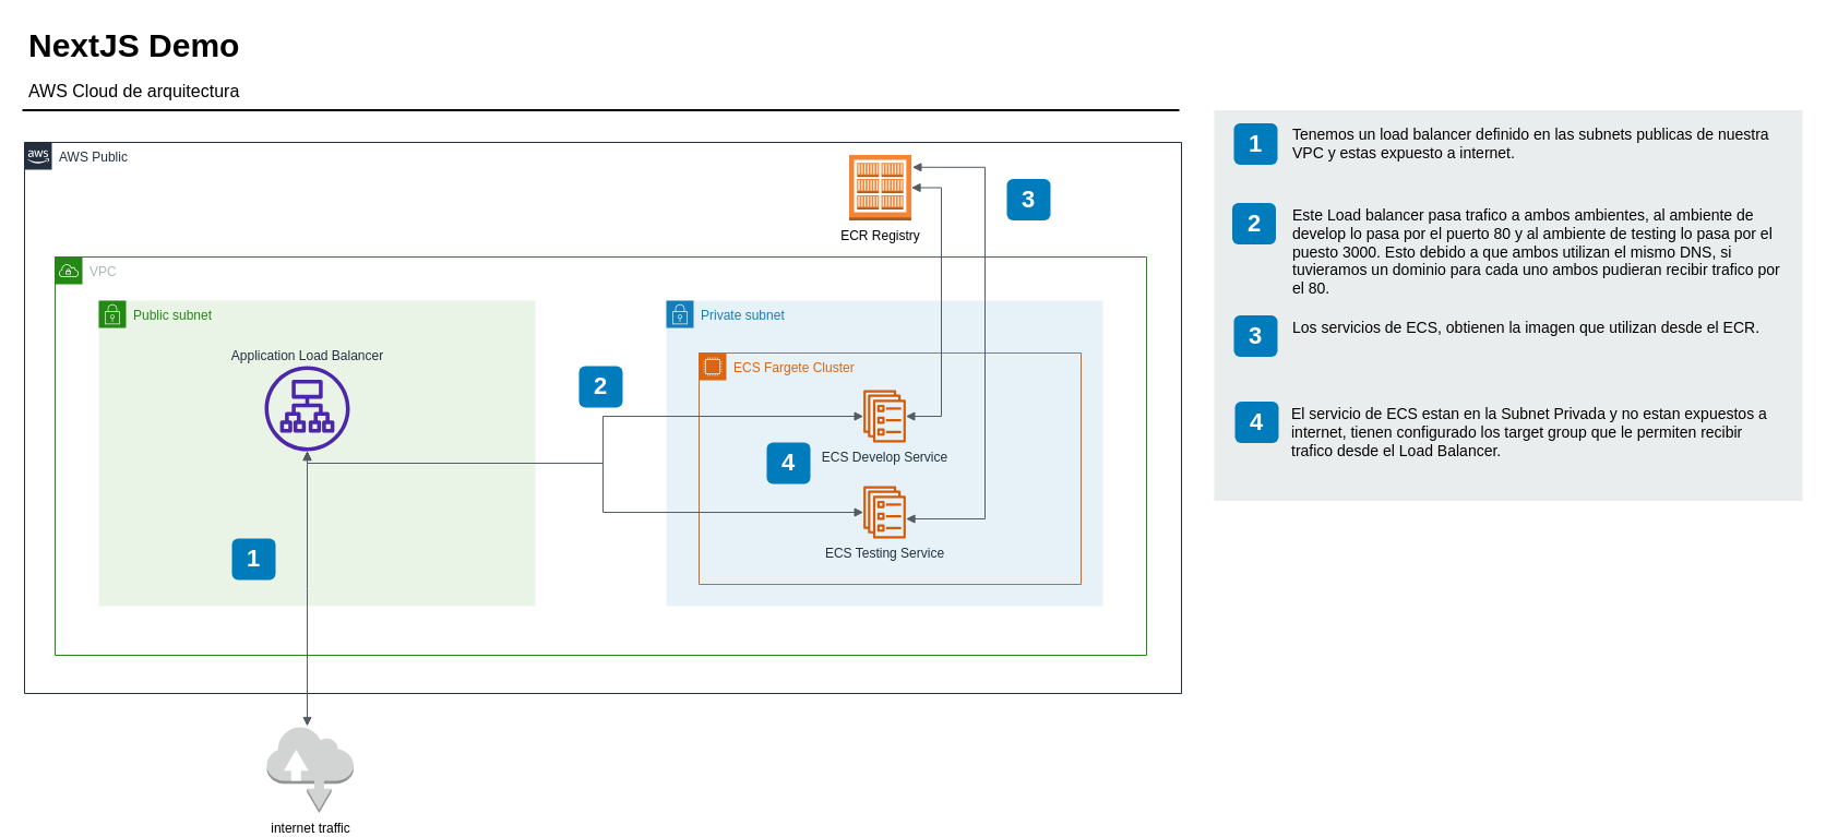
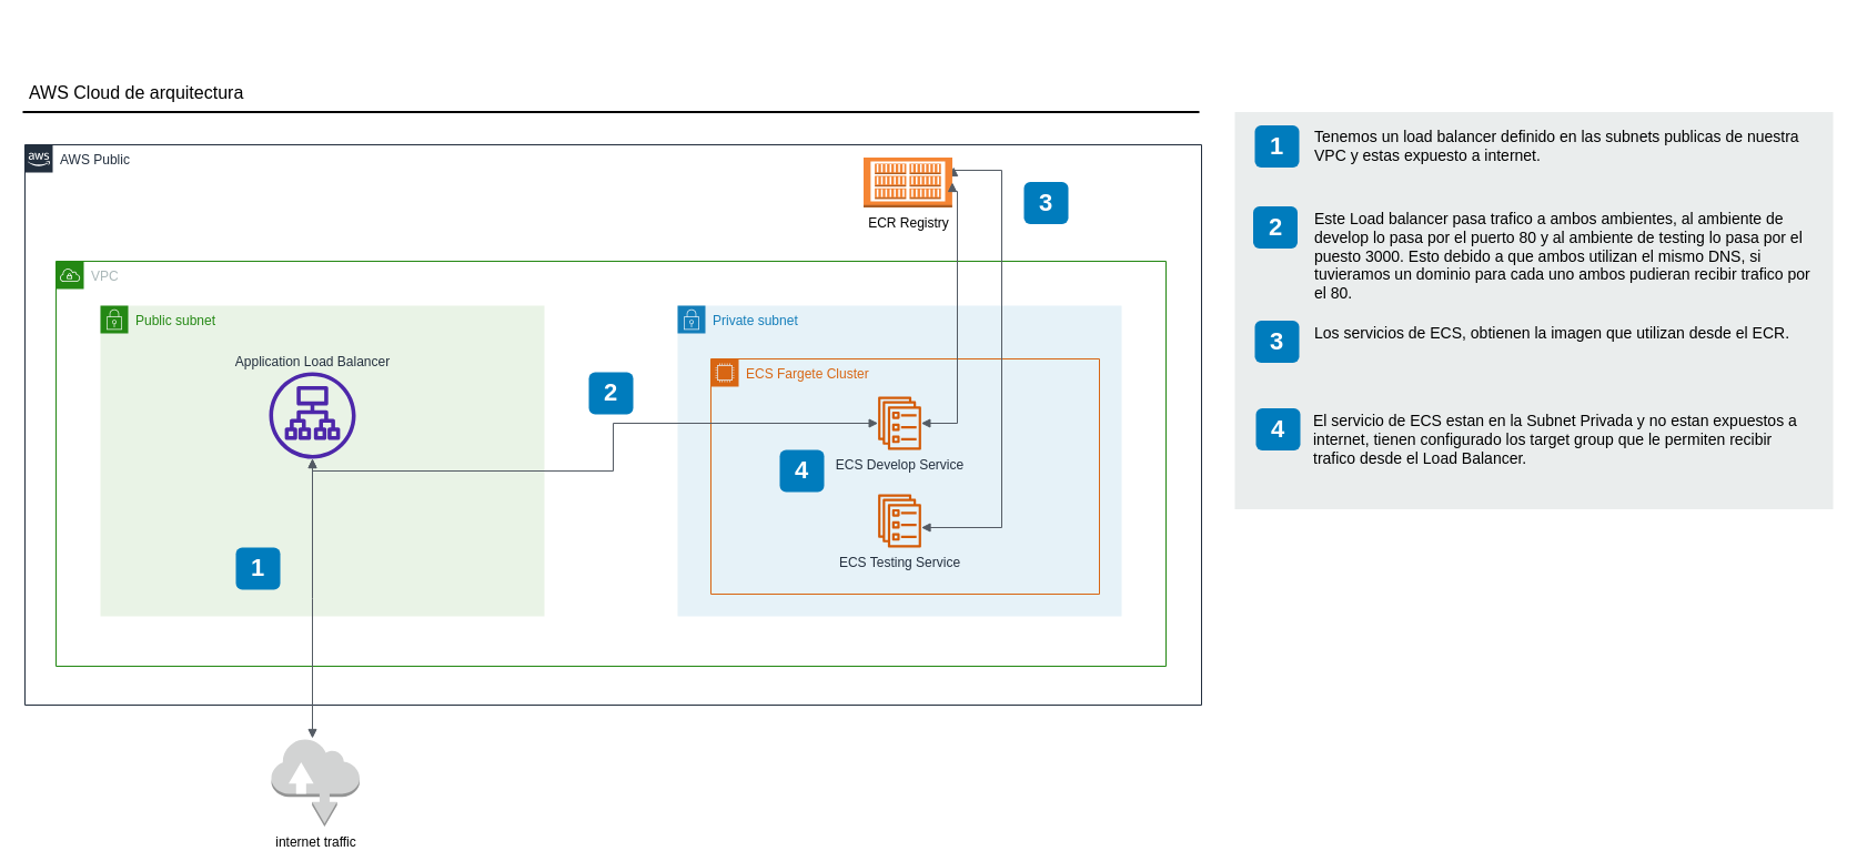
  <mxCell id="0" />
  <mxCell id="1" parent="0" />
  <mxCell id="2" value="AWS Public" style="points=[[0,0],[0.25,0],[0.5,0],[0.75,0],[1,0],[1,0.25],[1,0.5],[1,0.75],[1,1],[0.75,1],[0.5,1],[0.25,1],[0,1],[0,0.75],[0,0.5],[0,0.25]];outlineConnect=0;gradientColor=none;html=1;whiteSpace=wrap;fontSize=12;fontStyle=0;shape=mxgraph.aws4.group;grIcon=mxgraph.aws4.group_aws_cloud_alt;strokeColor=#232F3E;fillColor=none;verticalAlign=top;align=left;spacingLeft=30;fontColor=#232F3E;dashed=0;container=1;pointerEvents=0;collapsible=0;recursiveResize=0;" parent="1" vertex="1"><mxGeometry x="22" y="130" width="1060" height="505" as="geometry" /></mxCell>
  <mxCell id="3" value="VPC" style="points=[[0,0],[0.25,0],[0.5,0],[0.75,0],[1,0],[1,0.25],[1,0.5],[1,0.75],[1,1],[0.75,1],[0.5,1],[0.25,1],[0,1],[0,0.75],[0,0.5],[0,0.25]];outlineConnect=0;gradientColor=none;html=1;whiteSpace=wrap;fontSize=12;fontStyle=0;container=1;pointerEvents=0;collapsible=0;recursiveResize=0;shape=mxgraph.aws4.group;grIcon=mxgraph.aws4.group_vpc;strokeColor=#248814;fillColor=none;verticalAlign=top;align=left;spacingLeft=30;fontColor=#AAB7B8;dashed=0;" vertex="1" parent="2"><mxGeometry x="28" y="105" width="1000" height="365" as="geometry" /></mxCell>
  <mxCell id="4" value="Private subnet" style="points=[[0,0],[0.25,0],[0.5,0],[0.75,0],[1,0],[1,0.25],[1,0.5],[1,0.75],[1,1],[0.75,1],[0.5,1],[0.25,1],[0,1],[0,0.75],[0,0.5],[0,0.25]];outlineConnect=0;gradientColor=none;html=1;whiteSpace=wrap;fontSize=12;fontStyle=0;container=1;pointerEvents=0;collapsible=0;recursiveResize=0;shape=mxgraph.aws4.group;grIcon=mxgraph.aws4.group_security_group;grStroke=0;strokeColor=#147EBA;fillColor=#E6F2F8;verticalAlign=top;align=left;spacingLeft=30;fontColor=#147EBA;dashed=0;" vertex="1" parent="3"><mxGeometry x="560" y="40" width="400" height="280" as="geometry" /></mxCell>
  <mxCell id="5" value="ECS Fargete Cluster" style="points=[[0,0],[0.25,0],[0.5,0],[0.75,0],[1,0],[1,0.25],[1,0.5],[1,0.75],[1,1],[0.75,1],[0.5,1],[0.25,1],[0,1],[0,0.75],[0,0.5],[0,0.25]];outlineConnect=0;gradientColor=none;html=1;whiteSpace=wrap;fontSize=12;fontStyle=0;container=1;pointerEvents=0;collapsible=0;recursiveResize=0;shape=mxgraph.aws4.group;grIcon=mxgraph.aws4.group_ec2_instance_contents;strokeColor=#D86613;fillColor=none;verticalAlign=top;align=left;spacingLeft=30;fontColor=#D86613;dashed=0;" vertex="1" parent="4"><mxGeometry x="30" y="48" width="350" height="212" as="geometry" /></mxCell>
  <mxCell id="6" value="ECS Develop Service" style="sketch=0;outlineConnect=0;fontColor=#232F3E;gradientColor=none;fillColor=#D45B07;strokeColor=none;dashed=0;verticalLabelPosition=bottom;verticalAlign=top;align=center;html=1;fontSize=12;fontStyle=0;aspect=fixed;pointerEvents=1;shape=mxgraph.aws4.ecs_service;" vertex="1" parent="5"><mxGeometry x="150.5" y="34" width="39" height="48" as="geometry" /></mxCell>
  <mxCell id="7" value="ECS Testing Service" style="sketch=0;outlineConnect=0;fontColor=#232F3E;gradientColor=none;fillColor=#D45B07;strokeColor=none;dashed=0;verticalLabelPosition=bottom;verticalAlign=top;align=center;html=1;fontSize=12;fontStyle=0;aspect=fixed;pointerEvents=1;shape=mxgraph.aws4.ecs_service;" vertex="1" parent="5"><mxGeometry x="150.5" y="122" width="39" height="48" as="geometry" /></mxCell>
  <mxCell id="8" value="" style="edgeStyle=orthogonalEdgeStyle;html=1;endArrow=block;elbow=vertical;startArrow=block;startFill=1;endFill=1;strokeColor=#545B64;rounded=0;entryX=1.015;entryY=0.188;entryDx=0;entryDy=0;entryPerimeter=0;" edge="1" parent="5" target="16"><mxGeometry width="100" relative="1" as="geometry"><mxPoint x="189.5" y="152" as="sourcePoint" /><mxPoint x="289.5" y="152" as="targetPoint" /><Array as="points"><mxPoint x="262" y="152" /><mxPoint x="262" y="-170" /></Array></mxGeometry></mxCell>
  <mxCell id="9" value="4" style="rounded=1;whiteSpace=wrap;html=1;fillColor=#007CBD;strokeColor=none;fontColor=#FFFFFF;fontStyle=1;fontSize=22;labelBackgroundColor=none;" vertex="1" parent="5"><mxGeometry x="62" y="82" width="40" height="38" as="geometry" /></mxCell>
  <mxCell id="10" value="Public subnet" style="points=[[0,0],[0.25,0],[0.5,0],[0.75,0],[1,0],[1,0.25],[1,0.5],[1,0.75],[1,1],[0.75,1],[0.5,1],[0.25,1],[0,1],[0,0.75],[0,0.5],[0,0.25]];outlineConnect=0;gradientColor=none;html=1;whiteSpace=wrap;fontSize=12;fontStyle=0;container=1;pointerEvents=0;collapsible=0;recursiveResize=0;shape=mxgraph.aws4.group;grIcon=mxgraph.aws4.group_security_group;grStroke=0;strokeColor=#248814;fillColor=#E9F3E6;verticalAlign=top;align=left;spacingLeft=30;fontColor=#248814;dashed=0;" vertex="1" parent="3"><mxGeometry x="40" y="40" width="400" height="280" as="geometry" /></mxCell>
  <mxCell id="11" value="Application Load Balancer" style="sketch=0;outlineConnect=0;fontColor=#232F3E;gradientColor=none;fillColor=#4D27AA;strokeColor=none;dashed=0;verticalLabelPosition=top;verticalAlign=bottom;align=center;html=1;fontSize=12;fontStyle=0;aspect=fixed;pointerEvents=1;shape=mxgraph.aws4.application_load_balancer;labelPosition=center;" vertex="1" parent="10"><mxGeometry x="152" y="60" width="78" height="78" as="geometry" /></mxCell>
  <mxCell id="12" value="1" style="rounded=1;whiteSpace=wrap;html=1;fillColor=#007CBD;strokeColor=none;fontColor=#FFFFFF;fontStyle=1;fontSize=22;labelBackgroundColor=none;" vertex="1" parent="10"><mxGeometry x="122" y="218" width="40" height="38" as="geometry" /></mxCell>
  <mxCell id="13" value="" style="edgeStyle=orthogonalEdgeStyle;html=1;endArrow=block;elbow=vertical;startArrow=block;startFill=1;endFill=1;strokeColor=#545B64;rounded=0;" edge="1" parent="3" source="11" target="6"><mxGeometry width="100" relative="1" as="geometry"><mxPoint x="452" y="210" as="sourcePoint" /><mxPoint x="552" y="210" as="targetPoint" /><Array as="points"><mxPoint x="502" y="189" /><mxPoint x="502" y="146" /></Array></mxGeometry></mxCell>
- <mxCell id="14" value="" style="edgeStyle=orthogonalEdgeStyle;html=1;endArrow=block;elbow=vertical;startArrow=block;startFill=1;endFill=1;strokeColor=#545B64;rounded=0;" edge="1" parent="3" source="11" target="7"><mxGeometry width="100" relative="1" as="geometry"><mxPoint x="422" y="170" as="sourcePoint" /><mxPoint x="522" y="170" as="targetPoint" /><Array as="points"><mxPoint x="502" y="189" /><mxPoint x="502" y="234" /></Array></mxGeometry></mxCell>
  <mxCell id="15" value="2" style="rounded=1;whiteSpace=wrap;html=1;fillColor=#007CBD;strokeColor=none;fontColor=#FFFFFF;fontStyle=1;fontSize=22;labelBackgroundColor=none;" vertex="1" parent="3"><mxGeometry x="480" y="100" width="40" height="38" as="geometry" /></mxCell>
- <mxCell id="16" value="ECR Registry" style="outlineConnect=0;dashed=0;verticalLabelPosition=bottom;verticalAlign=top;align=center;html=1;shape=mxgraph.aws3.ecr_registry;fillColor=#F58534;gradientColor=none;" vertex="1" parent="2"><mxGeometry x="755.5" y="11.5" width="57" height="60" as="geometry" /></mxCell>
+ <mxCell id="16" value="ECR Registry" style="outlineConnect=0;dashed=0;verticalLabelPosition=bottom;verticalAlign=top;align=center;html=1;shape=mxgraph.aws3.ecr_registry;fillColor=#F58534;gradientColor=none;" vertex="1" parent="2"><mxGeometry x="755.5" y="11.5" width="80" height="45" as="geometry" /></mxCell>
  <mxCell id="17" value="" style="edgeStyle=orthogonalEdgeStyle;html=1;endArrow=block;elbow=vertical;startArrow=block;startFill=1;endFill=1;strokeColor=#545B64;rounded=0;exitX=1;exitY=0.5;exitDx=0;exitDy=0;exitPerimeter=0;" edge="1" parent="2" source="16" target="6"><mxGeometry width="100" relative="1" as="geometry"><mxPoint x="850" y="45" as="sourcePoint" /><mxPoint x="950" y="45" as="targetPoint" /><Array as="points"><mxPoint x="840" y="42" /><mxPoint x="840" y="251" /></Array></mxGeometry></mxCell>
  <mxCell id="18" value="3" style="rounded=1;whiteSpace=wrap;html=1;fillColor=#007CBD;strokeColor=none;fontColor=#FFFFFF;fontStyle=1;fontSize=22;labelBackgroundColor=none;" vertex="1" parent="2"><mxGeometry x="900" y="33.5" width="40" height="38" as="geometry" /></mxCell>
- <mxCell id="19" value="NextJS Demo" style="text;html=1;resizable=0;points=[];autosize=1;align=left;verticalAlign=top;spacingTop=-4;fontSize=30;fontStyle=1" parent="1" vertex="1"><mxGeometry x="24" y="20.5" width="220" height="40" as="geometry" /></mxCell>
  <mxCell id="20" value="AWS Cloud de arquitectura" style="text;html=1;resizable=0;points=[];autosize=1;align=left;verticalAlign=top;spacingTop=-4;fontSize=16" parent="1" vertex="1"><mxGeometry x="24" y="70.5" width="240" height="30" as="geometry" /></mxCell>
  <mxCell id="21" value="" style="line;strokeWidth=2;html=1;fontSize=14;" parent="1" vertex="1"><mxGeometry x="20" y="95.5" width="1060" height="10" as="geometry" /></mxCell>
  <mxCell id="22" value="" style="rounded=0;whiteSpace=wrap;html=1;fillColor=#EAEDED;fontSize=22;fontColor=#FFFFFF;strokeColor=none;labelBackgroundColor=none;" parent="1" vertex="1"><mxGeometry x="1112" y="100.5" width="539" height="358" as="geometry" /></mxCell>
  <mxCell id="23" value="1" style="rounded=1;whiteSpace=wrap;html=1;fillColor=#007CBD;strokeColor=none;fontColor=#FFFFFF;fontStyle=1;fontSize=22;labelBackgroundColor=none;" parent="1" vertex="1"><mxGeometry x="1130" y="112.5" width="40" height="38" as="geometry" /></mxCell>
  <mxCell id="24" value="2" style="rounded=1;whiteSpace=wrap;html=1;fillColor=#007CBD;strokeColor=none;fontColor=#FFFFFF;fontStyle=1;fontSize=22;labelBackgroundColor=none;" parent="1" vertex="1"><mxGeometry x="1128.5" y="185.5" width="40" height="38" as="geometry" /></mxCell>
  <mxCell id="25" value="3" style="rounded=1;whiteSpace=wrap;html=1;fillColor=#007CBD;strokeColor=none;fontColor=#FFFFFF;fontStyle=1;fontSize=22;labelBackgroundColor=none;" parent="1" vertex="1"><mxGeometry x="1130" y="288.5" width="40" height="38" as="geometry" /></mxCell>
  <mxCell id="26" value="4" style="rounded=1;whiteSpace=wrap;html=1;fillColor=#007CBD;strokeColor=none;fontColor=#FFFFFF;fontStyle=1;fontSize=22;labelBackgroundColor=none;" parent="1" vertex="1"><mxGeometry x="1131" y="367.5" width="40" height="38" as="geometry" /></mxCell>
  <mxCell id="27" value="Tenemos un load balancer definido en las subnets publicas de nuestra VPC y estas expuesto a internet.&amp;nbsp;" style="text;html=1;align=left;verticalAlign=top;spacingTop=-4;fontSize=14;labelBackgroundColor=none;whiteSpace=wrap;" parent="1" vertex="1"><mxGeometry x="1181.5" y="112" width="449" height="118" as="geometry" /></mxCell>
  <mxCell id="28" value="Este Load balancer pasa trafico a ambos ambientes, al ambiente de develop lo pasa por el puerto 80 y al ambiente de testing lo pasa por el puesto 3000. Esto debido a que ambos utilizan el mismo DNS, si tuvieramos un dominio para cada uno ambos pudieran recibir trafico por el 80." style="text;html=1;align=left;verticalAlign=top;spacingTop=-4;fontSize=14;labelBackgroundColor=none;whiteSpace=wrap;" parent="1" vertex="1"><mxGeometry x="1181.5" y="185.5" width="450" height="115" as="geometry" /></mxCell>
  <mxCell id="29" value="&lt;span&gt;Los servicios de ECS, obtienen la imagen que utilizan desde el ECR.&lt;/span&gt;" style="text;html=1;align=left;verticalAlign=top;spacingTop=-4;fontSize=14;labelBackgroundColor=none;whiteSpace=wrap;" parent="1" vertex="1"><mxGeometry x="1181.5" y="288.5" width="450" height="117" as="geometry" /></mxCell>
  <mxCell id="30" value="&lt;span&gt;El servicio de ECS estan en la Subnet Privada y no estan expuestos a internet, tienen configurado los target group que le permiten recibir trafico desde el Load Balancer.&lt;/span&gt;" style="text;html=1;align=left;verticalAlign=top;spacingTop=-4;fontSize=14;labelBackgroundColor=none;whiteSpace=wrap;" parent="1" vertex="1"><mxGeometry x="1180.5" y="367.5" width="450" height="81" as="geometry" /></mxCell>
  <mxCell id="31" value="internet traffic" style="outlineConnect=0;dashed=0;verticalLabelPosition=bottom;verticalAlign=top;align=center;html=1;shape=mxgraph.aws3.internet;fillColor=#D2D3D3;gradientColor=none;" vertex="1" parent="1"><mxGeometry x="244" y="665" width="79.5" height="79.5" as="geometry" /></mxCell>
  <mxCell id="32" value="" style="edgeStyle=orthogonalEdgeStyle;html=1;endArrow=block;elbow=vertical;startArrow=block;startFill=1;endFill=1;strokeColor=#545B64;rounded=0;" edge="1" parent="1" source="11"><mxGeometry width="100" relative="1" as="geometry"><mxPoint x="422" y="695" as="sourcePoint" /><mxPoint x="281" y="665" as="targetPoint" /></mxGeometry></mxCell>
